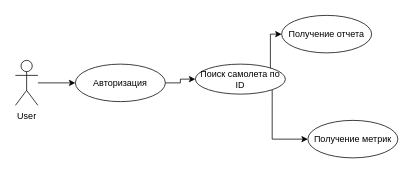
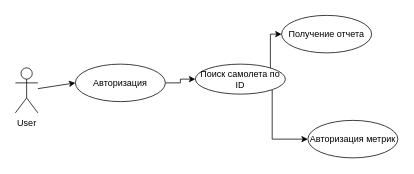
  <mxCell id="0" />
  <mxCell id="1" parent="0" />
- <mxCell id="2" value="User" style="shape=umlActor;verticalLabelPosition=bottom;verticalAlign=top;html=1;outlineConnect=0;" vertex="1" parent="1"><mxGeometry x="20" y="80" width="30" height="60" as="geometry" /></mxCell>
+ <mxCell id="2" value="User" style="shape=umlActor;verticalLabelPosition=bottom;verticalAlign=top;html=1;outlineConnect=0;" vertex="1" parent="1"><mxGeometry x="20" y="90" width="30" height="60" as="geometry" /></mxCell>
  <mxCell id="3" style="edgeStyle=orthogonalEdgeStyle;rounded=0;orthogonalLoop=1;jettySize=auto;html=1;exitX=1;exitY=0.5;exitDx=0;exitDy=0;entryX=0;entryY=0.5;entryDx=0;entryDy=0;" edge="1" parent="1" source="4" target="7"><mxGeometry relative="1" as="geometry" /></mxCell>
  <mxCell id="4" value="Авторизация" style="ellipse;whiteSpace=wrap;html=1;" vertex="1" parent="1"><mxGeometry x="100" y="85" width="120" height="50" as="geometry" /></mxCell>
  <mxCell id="5" style="edgeStyle=orthogonalEdgeStyle;rounded=0;orthogonalLoop=1;jettySize=auto;html=1;exitX=1;exitY=1;exitDx=0;exitDy=0;" edge="1" parent="1" source="7" target="9"><mxGeometry relative="1" as="geometry"><Array as="points"><mxPoint x="362" y="185" /></Array></mxGeometry></mxCell>
  <mxCell id="6" style="edgeStyle=orthogonalEdgeStyle;rounded=0;orthogonalLoop=1;jettySize=auto;html=1;exitX=1;exitY=0;exitDx=0;exitDy=0;entryX=0;entryY=0.5;entryDx=0;entryDy=0;" edge="1" parent="1" source="7" target="8"><mxGeometry relative="1" as="geometry"><Array as="points"><mxPoint x="360" y="92" /><mxPoint x="360" y="45" /></Array></mxGeometry></mxCell>
  <mxCell id="7" value="Поиск самолета по ID" style="ellipse;whiteSpace=wrap;html=1;" vertex="1" parent="1"><mxGeometry x="260" y="85" width="120" height="40" as="geometry" /></mxCell>
  <mxCell id="8" value="Получение отчета" style="ellipse;whiteSpace=wrap;html=1;" vertex="1" parent="1"><mxGeometry x="375" y="20" width="120" height="50" as="geometry" /></mxCell>
- <mxCell id="9" value="Получение метрик" style="ellipse;whiteSpace=wrap;html=1;" vertex="1" parent="1"><mxGeometry x="410" y="160" width="120" height="50" as="geometry" /></mxCell>
+ <mxCell id="9" value="Авторизация метрик" style="ellipse;whiteSpace=wrap;html=1;" vertex="1" parent="1"><mxGeometry x="410" y="160" width="120" height="50" as="geometry" /></mxCell>
  <mxCell id="10" value="" style="endArrow=classic;html=1;rounded=0;entryX=0;entryY=0.5;entryDx=0;entryDy=0;" edge="1" parent="1" source="2" target="4"><mxGeometry width="50" height="50" relative="1" as="geometry"><mxPoint x="160" y="190" as="sourcePoint" /><mxPoint x="210" y="140" as="targetPoint" /></mxGeometry></mxCell>
